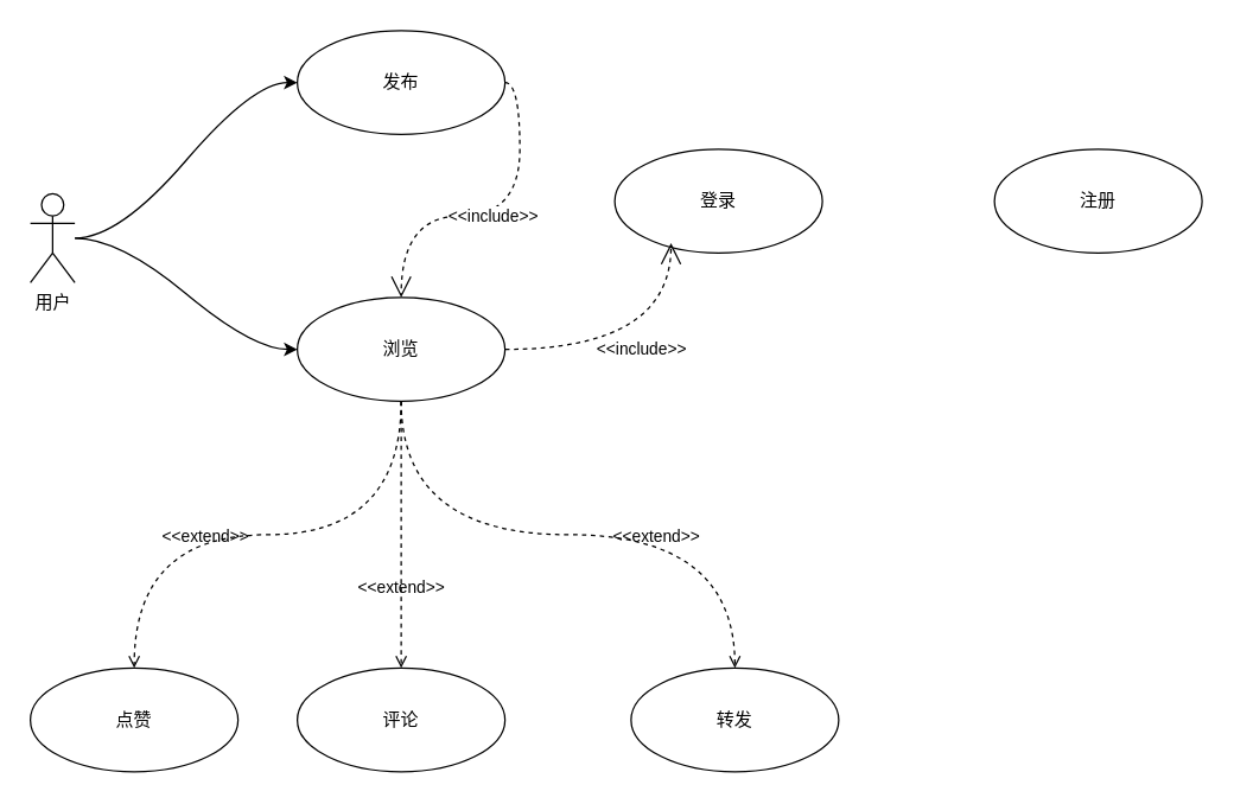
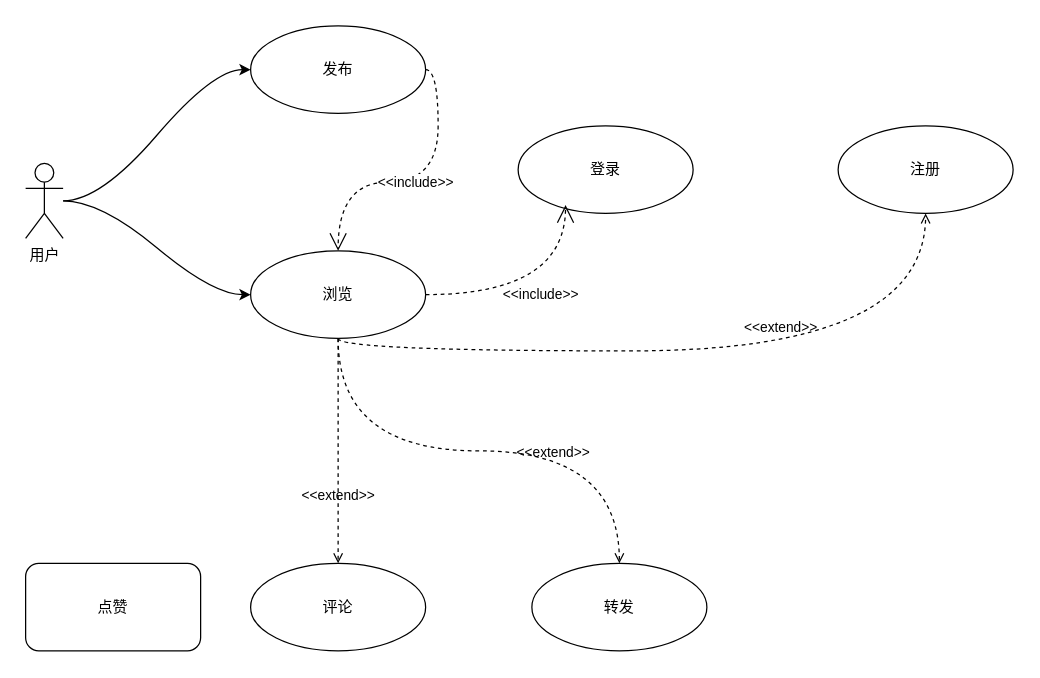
  <mxCell id="0" />
  <mxCell id="1" parent="0" />
  <mxCell id="2" style="edgeStyle=entityRelationEdgeStyle;rounded=0;orthogonalLoop=1;jettySize=auto;html=1;entryX=0;entryY=0.5;entryDx=0;entryDy=0;curved=1;" edge="1" parent="1" source="3" target="4"><mxGeometry relative="1" as="geometry"><mxPoint x="180" y="210" as="targetPoint" /><Array as="points"><mxPoint x="220" y="210" /></Array></mxGeometry></mxCell>
  <mxCell id="3" value="用户" style="shape=umlActor;verticalLabelPosition=bottom;verticalAlign=top;html=1;" vertex="1" parent="1"><mxGeometry x="20" y="130" width="30" height="60" as="geometry" /></mxCell>
  <mxCell id="4" value="发布" style="ellipse;whiteSpace=wrap;html=1;" vertex="1" parent="1"><mxGeometry x="200" y="20" width="140" height="70" as="geometry" /></mxCell>
  <mxCell id="5" value="转发" style="ellipse;whiteSpace=wrap;html=1;" vertex="1" parent="1"><mxGeometry x="425" y="450" width="140" height="70" as="geometry" /></mxCell>
  <mxCell id="6" value="&amp;lt;&amp;lt;extend&amp;gt;&amp;gt;" style="html=1;verticalAlign=bottom;labelBackgroundColor=none;endArrow=open;endFill=0;dashed=1;rounded=0;exitX=0.5;exitY=1;exitDx=0;exitDy=0;entryX=0.5;entryY=0;entryDx=0;entryDy=0;edgeStyle=orthogonalEdgeStyle;curved=1;" edge="1" parent="1" source="11" target="5"><mxGeometry x="0.294" y="-10" width="160" relative="1" as="geometry"><mxPoint x="300" y="260" as="sourcePoint" /><mxPoint x="460" y="260" as="targetPoint" /><mxPoint as="offset" /></mxGeometry></mxCell>
  <mxCell id="7" value="评论" style="ellipse;whiteSpace=wrap;html=1;" vertex="1" parent="1"><mxGeometry x="200" y="450" width="140" height="70" as="geometry" /></mxCell>
- <mxCell id="8" value="点赞" style="ellipse;whiteSpace=wrap;html=1;" vertex="1" parent="1"><mxGeometry x="20" y="450" width="140" height="70" as="geometry" /></mxCell>
+ <mxCell id="8" value="点赞" style="whiteSpace=wrap;html=1;rounded=1;" vertex="1" parent="1"><mxGeometry x="20" y="450" width="140" height="70" as="geometry" /></mxCell>
  <mxCell id="9" value="&amp;lt;&amp;lt;extend&amp;gt;&amp;gt;" style="html=1;verticalAlign=bottom;labelBackgroundColor=none;endArrow=open;endFill=0;dashed=1;rounded=0;exitX=0.5;exitY=1;exitDx=0;exitDy=0;edgeStyle=orthogonalEdgeStyle;curved=1;" edge="1" parent="1" source="11" target="7"><mxGeometry x="0.5" width="160" relative="1" as="geometry"><mxPoint x="380" y="175" as="sourcePoint" /><mxPoint x="460" y="105" as="targetPoint" /><mxPoint as="offset" /></mxGeometry></mxCell>
- <mxCell id="10" value="&amp;lt;&amp;lt;extend&amp;gt;&amp;gt;" style="html=1;verticalAlign=bottom;labelBackgroundColor=none;endArrow=open;endFill=0;dashed=1;rounded=0;exitX=0.5;exitY=1;exitDx=0;exitDy=0;entryX=0.5;entryY=0;entryDx=0;entryDy=0;edgeStyle=orthogonalEdgeStyle;curved=1;" edge="1" parent="1" source="11" target="8"><mxGeometry x="0.235" y="10" width="160" relative="1" as="geometry"><mxPoint x="390" y="185" as="sourcePoint" /><mxPoint x="470" y="115" as="targetPoint" /><mxPoint as="offset" /></mxGeometry></mxCell>
+ <mxCell id="10" value="&amp;lt;&amp;lt;extend&amp;gt;&amp;gt;" style="html=1;verticalAlign=bottom;labelBackgroundColor=none;endArrow=open;endFill=0;dashed=1;rounded=0;exitX=0.5;exitY=1;exitDx=0;exitDy=0;edgeStyle=orthogonalEdgeStyle;curved=1;" edge="1" parent="1" source="11" target="16"><mxGeometry x="0.235" y="10" width="160" relative="1" as="geometry"><mxPoint x="390" y="185" as="sourcePoint" /><mxPoint x="470" y="115" as="targetPoint" /><mxPoint as="offset" /></mxGeometry></mxCell>
  <mxCell id="11" value="浏览" style="ellipse;whiteSpace=wrap;html=1;" vertex="1" parent="1"><mxGeometry x="200" y="200" width="140" height="70" as="geometry" /></mxCell>
  <mxCell id="12" style="edgeStyle=entityRelationEdgeStyle;rounded=0;orthogonalLoop=1;jettySize=auto;html=1;entryX=0;entryY=0.5;entryDx=0;entryDy=0;curved=1;" edge="1" parent="1" source="3" target="11"><mxGeometry relative="1" as="geometry"><mxPoint x="240" y="75" as="targetPoint" /><mxPoint x="60" y="170" as="sourcePoint" /><Array as="points"><mxPoint x="230" y="220" /></Array></mxGeometry></mxCell>
  <mxCell id="13" value="登录" style="ellipse;whiteSpace=wrap;html=1;" vertex="1" parent="1"><mxGeometry x="414" y="100" width="140" height="70" as="geometry" /></mxCell>
  <mxCell id="14" value="&amp;lt;&amp;lt;include&amp;gt;&amp;gt;" style="endArrow=open;endSize=12;dashed=1;html=1;rounded=0;edgeStyle=orthogonalEdgeStyle;curved=1;exitX=1;exitY=0.5;exitDx=0;exitDy=0;" edge="1" parent="1" source="4" target="11"><mxGeometry width="160" relative="1" as="geometry"><mxPoint x="400" y="200" as="sourcePoint" /><mxPoint x="560" y="200" as="targetPoint" /></mxGeometry></mxCell>
  <mxCell id="15" value="&amp;lt;&amp;lt;include&amp;gt;&amp;gt;" style="endArrow=open;endSize=12;dashed=1;html=1;rounded=0;edgeStyle=orthogonalEdgeStyle;curved=1;exitX=1;exitY=0.5;exitDx=0;exitDy=0;entryX=0.271;entryY=0.905;entryDx=0;entryDy=0;entryPerimeter=0;" edge="1" parent="1" source="11" target="13"><mxGeometry width="160" relative="1" as="geometry"><mxPoint x="350" y="65" as="sourcePoint" /><mxPoint x="424" y="145" as="targetPoint" /></mxGeometry></mxCell>
  <mxCell id="16" value="注册" style="ellipse;whiteSpace=wrap;html=1;" vertex="1" parent="1"><mxGeometry x="670" y="100" width="140" height="70" as="geometry" /></mxCell>
